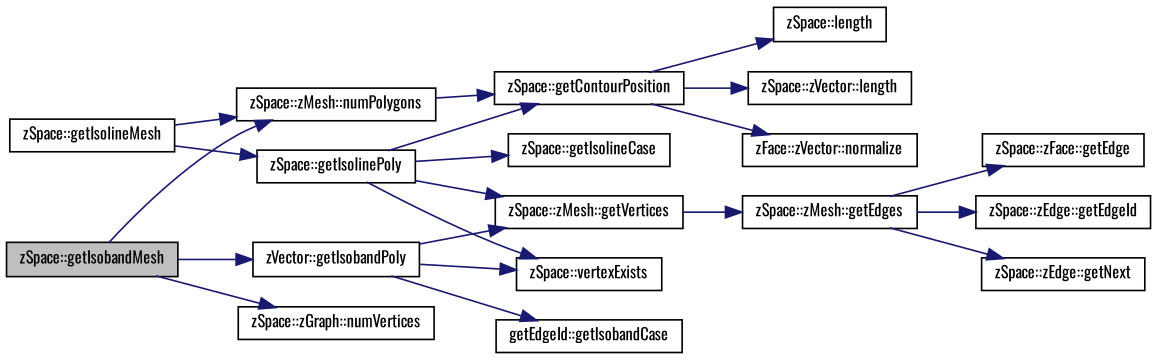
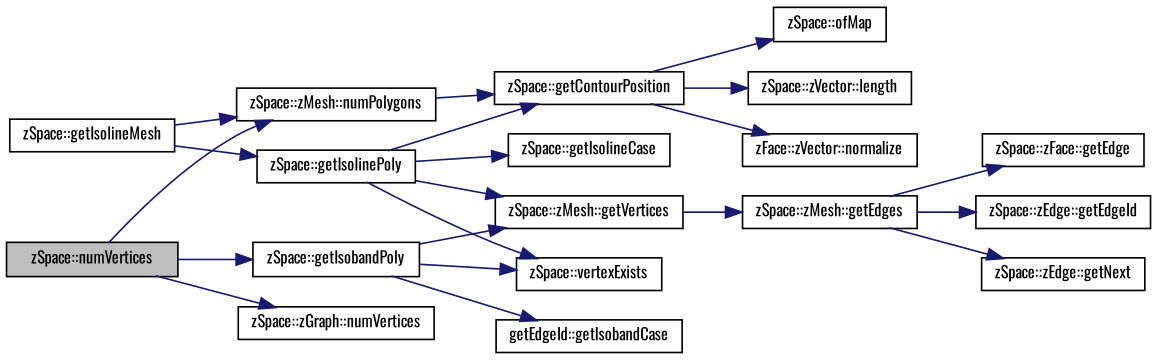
  digraph {
    fontname=Oswald
    rankdir=LR
    node [color=black fillcolor=white fontname=Oswald fontsize=10 shape=record style=filled]
    edge [color=midnightblue fontname=Oswald fontsize=10 labelfontname=Helvetica labelfontsize=10 style=solid]
-   n1 [fillcolor=grey75 fontcolor=black height=0.2 label="zSpace::getIsobandMesh" width=0.4]
+   n1 [fillcolor=grey75 fontcolor=black height=0.2 label="zSpace::numVertices" width=0.4]
    n2 [height=0.2 label="zSpace::zMesh::numPolygons" width=0.4]
    n3 [height=0.2 label="zSpace::zGraph::numVertices" width=0.4]
-   n4 [height=0.2 label="zVector::getIsobandPoly" width=0.4]
+   n4 [height=0.2 label="zSpace::getIsobandPoly" width=0.4]
    n5 [height=0.2 label="zSpace::getIsolineMesh" width=0.4]
    n6 [height=0.2 label="zSpace::getIsolinePoly" width=0.4]
    n7 [height=0.2 label="zSpace::getContourPosition" width=0.4]
    n8 [height=0.2 label="zSpace::zMesh::getVertices" width=0.4]
    n9 [height=0.2 label="zSpace::vertexExists" width=0.4]
    n10 [height=0.2 label="getEdgeId::getIsobandCase" width=0.4]
    n11 [height=0.2 label="zSpace::getIsolineCase" width=0.4]
    n12 [height=0.2 label="zSpace::zMesh::getEdges" width=0.4]
-   n13 [height=0.2 label="zSpace::length" width=0.4]
+   n13 [height=0.2 label="zSpace::ofMap" width=0.4]
    n14 [height=0.2 label="zSpace::zVector::length" width=0.4]
    n15 [height=0.2 label="zFace::zVector::normalize" width=0.4]
    n16 [height=0.2 label="zSpace::zFace::getEdge" width=0.4]
    n17 [height=0.2 label="zSpace::zEdge::getEdgeId" width=0.4]
    n18 [height=0.2 label="zSpace::zEdge::getNext" width=0.4]
    n1 -> n2
    n1 -> n3
    n1 -> n4
    n2 -> n7
    n4 -> n8
    n4 -> n9
    n4 -> n10
    n5 -> n2
    n5 -> n6
    n6 -> n7
    n6 -> n8
    n6 -> n9
    n6 -> n11
    n7 -> n13
    n7 -> n14
    n7 -> n15
    n8 -> n12
    n12 -> n16
    n12 -> n17
    n12 -> n18
  }
